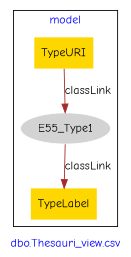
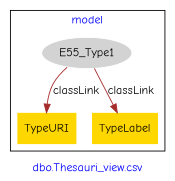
  digraph {
    fontcolor=blue
    fontname="Comic Neue"
    label="dbo.Thesauri_view.csv"
    remincross=true
    node [fillcolor=gold fontname="Comic Neue" style=filled shape=plaintext]
    edge [color=brown fontcolor=black fontname="Comic Neue"]
    n1 [color=white fillcolor=lightgray label=E55_Type1 shape=""]
    n2 [label=TypeURI]
    n3 [label=TypeLabel]
    subgraph cluster_1 {
      label=model
      n1
      n2
      n3
    }
-   n2 -> n1 [label=classLink]
+   n1 -> n2 [label=classLink]
    n1 -> n3 [label=classLink]
  }
